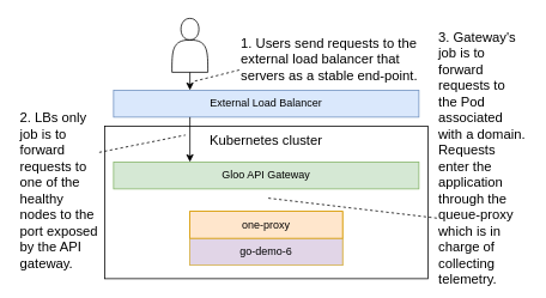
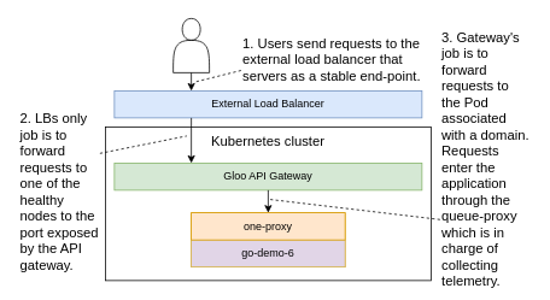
  <mxCell id="0" />
  <mxCell id="1" parent="0" />
  <mxCell id="2" value="Kubernetes cluster" style="rounded=0;whiteSpace=wrap;html=1;verticalAlign=top;fontSize=15;" vertex="1" parent="1"><mxGeometry x="116" y="140" width="360" height="170" as="geometry" /></mxCell>
  <mxCell id="3" value="Gloo API Gateway" style="rounded=0;whiteSpace=wrap;html=1;fillColor=#d5e8d4;strokeColor=#82b366;" vertex="1" parent="1"><mxGeometry x="126" y="180" width="340" height="30" as="geometry" /></mxCell>
  <mxCell id="4" value="" style="shape=actor;whiteSpace=wrap;html=1;" vertex="1" parent="1"><mxGeometry x="191" y="20" width="40" height="60" as="geometry" /></mxCell>
  <mxCell id="5" value="" style="endArrow=classic;html=1;exitX=0.5;exitY=1;exitDx=0;exitDy=0;entryX=0.25;entryY=0;entryDx=0;entryDy=0;" edge="1" parent="1" source="4" target="6"><mxGeometry width="50" height="50" relative="1" as="geometry"><mxPoint x="86" y="180" as="sourcePoint" /><mxPoint x="136" y="130" as="targetPoint" /></mxGeometry></mxCell>
  <mxCell id="6" value="External Load Balancer" style="rounded=0;whiteSpace=wrap;html=1;fillColor=#dae8fc;strokeColor=#6c8ebf;" vertex="1" parent="1"><mxGeometry x="126" y="100" width="340" height="30" as="geometry" /></mxCell>
  <mxCell id="7" value="" style="endArrow=classic;html=1;exitX=0.25;exitY=1;exitDx=0;exitDy=0;entryX=0.25;entryY=0;entryDx=0;entryDy=0;" edge="1" parent="1" source="6" target="3"><mxGeometry width="50" height="50" relative="1" as="geometry"><mxPoint x="306" y="70" as="sourcePoint" /><mxPoint x="306" y="100" as="targetPoint" /></mxGeometry></mxCell>
  <mxCell id="8" value="" style="group;fillColor=#ffe6cc;strokeColor=#d79b00;" vertex="1" connectable="0" parent="1"><mxGeometry x="211" y="235" width="170" height="60" as="geometry" /></mxCell>
  <mxCell id="9" value="go-demo-6" style="rounded=0;whiteSpace=wrap;html=1;fillColor=#e1d5e7;strokeColor=#d6b656;" vertex="1" parent="8"><mxGeometry y="30" width="170" height="30" as="geometry" /></mxCell>
  <mxCell id="10" value="one-proxy" style="rounded=0;whiteSpace=wrap;html=1;fillColor=#ffe6cc;strokeColor=#d79b00;" vertex="1" parent="8"><mxGeometry width="170" height="30" as="geometry" /></mxCell>
+ <mxCell id="11" value="" style="endArrow=classic;html=1;fontSize=15;exitX=0.5;exitY=1;exitDx=0;exitDy=0;entryX=0.5;entryY=0;entryDx=0;entryDy=0;" edge="1" parent="1" source="3" target="10"><mxGeometry width="50" height="50" relative="1" as="geometry"><mxPoint x="296" y="280" as="sourcePoint" /><mxPoint x="346" y="230" as="targetPoint" /></mxGeometry></mxCell>
  <mxCell id="12" value="1. Users send requests to the external load balancer that servers as a stable end-point." style="text;html=1;strokeColor=none;fillColor=none;align=left;verticalAlign=middle;whiteSpace=wrap;rounded=0;fontSize=15;" vertex="1" parent="1"><mxGeometry x="266" y="40" width="210" height="50" as="geometry" /></mxCell>
  <mxCell id="13" value="" style="endArrow=none;dashed=1;html=1;fontSize=15;exitX=0;exitY=0.75;exitDx=0;exitDy=0;" edge="1" parent="1" source="12"><mxGeometry width="50" height="50" relative="1" as="geometry"><mxPoint x="-34" y="90" as="sourcePoint" /><mxPoint x="216" y="90" as="targetPoint" /></mxGeometry></mxCell>
  <mxCell id="14" value="2. LBs only job is to forward requests to one of the healthy nodes to the port exposed by the API gateway." style="text;html=1;strokeColor=none;fillColor=none;align=left;verticalAlign=middle;whiteSpace=wrap;rounded=0;fontSize=15;" vertex="1" parent="1"><mxGeometry x="20" y="128" width="90" height="165" as="geometry" /></mxCell>
  <mxCell id="15" value="" style="endArrow=none;dashed=1;html=1;fontSize=15;exitX=1;exitY=0.25;exitDx=0;exitDy=0;" edge="1" parent="1" source="14"><mxGeometry width="50" height="50" relative="1" as="geometry"><mxPoint x="110" y="169.25" as="sourcePoint" /><mxPoint x="206" y="150" as="targetPoint" /></mxGeometry></mxCell>
  <mxCell id="16" value="" style="endArrow=none;dashed=1;html=1;fontSize=15;exitX=0;exitY=0.75;exitDx=0;exitDy=0;" edge="1" parent="1" source="17"><mxGeometry width="50" height="50" relative="1" as="geometry"><mxPoint x="336" y="410" as="sourcePoint" /><mxPoint x="296" y="220" as="targetPoint" /></mxGeometry></mxCell>
  <mxCell id="17" value="3. Gateway's job is to forward requests to the Pod associated with a domain. Requests enter the application through the queue-proxy which is in charge of collecting telemetry." style="text;html=1;strokeColor=none;fillColor=none;align=left;verticalAlign=middle;whiteSpace=wrap;rounded=0;fontSize=15;" vertex="1" parent="1"><mxGeometry x="486" y="40" width="100" height="270" as="geometry" /></mxCell>
